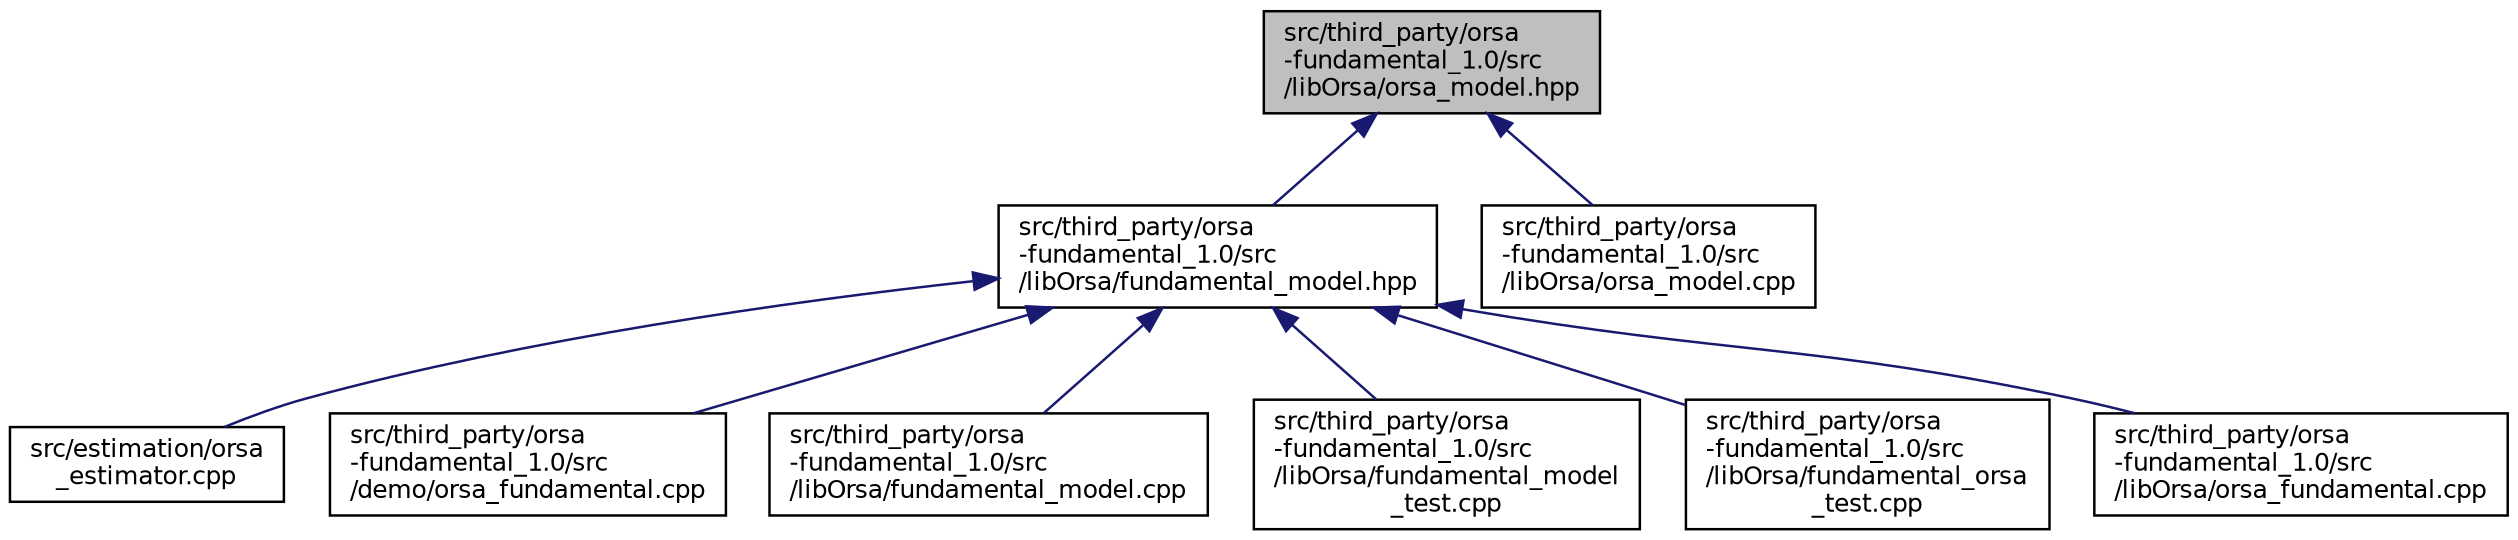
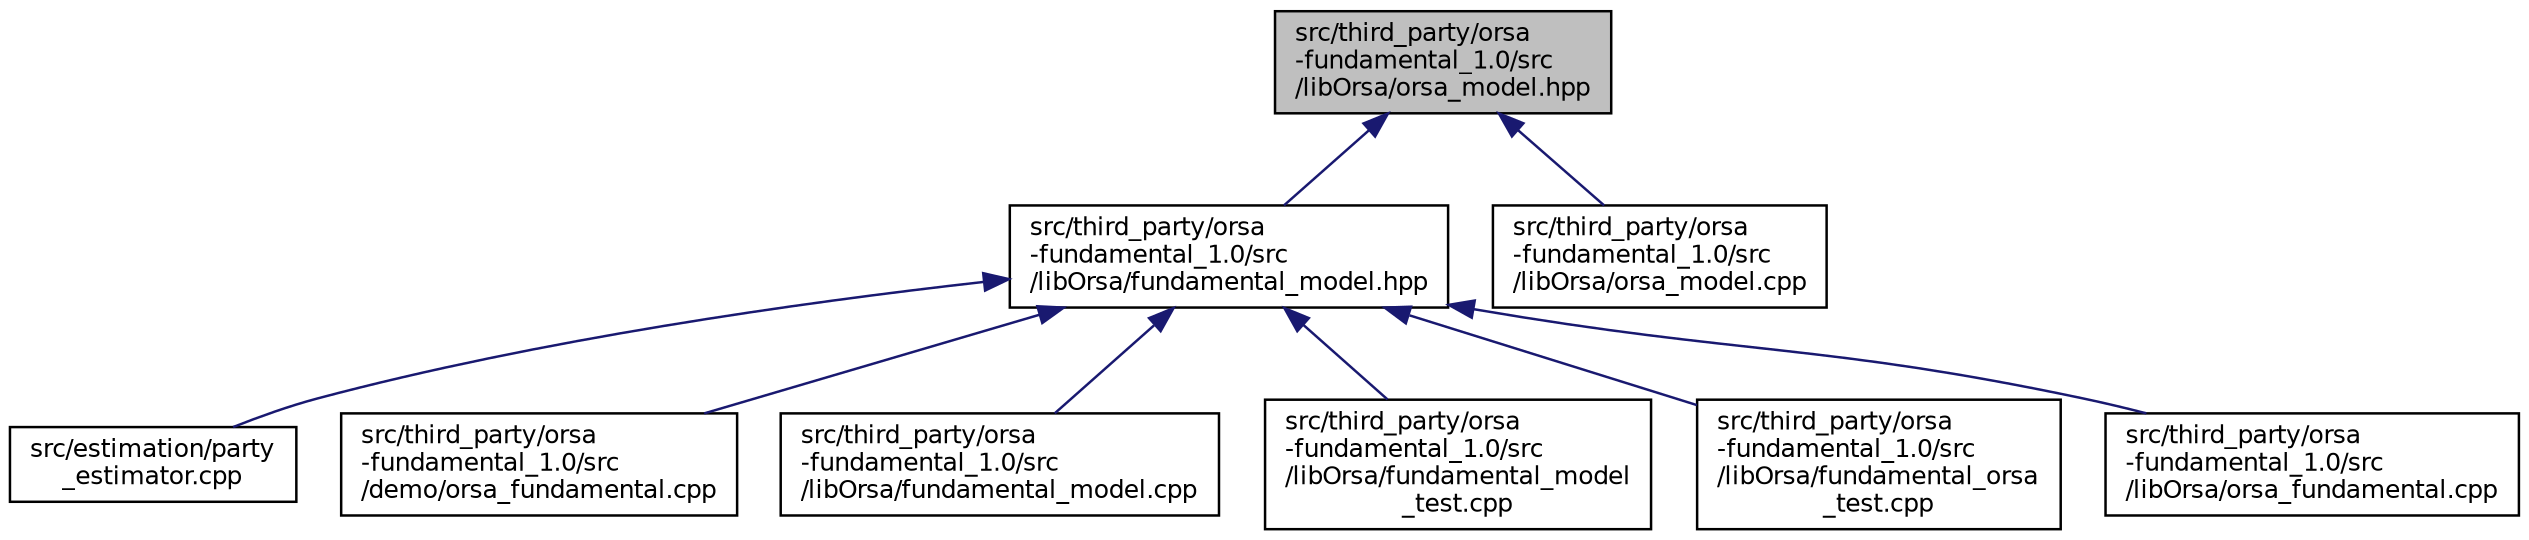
  digraph {
    node [color=black fillcolor=white fontname=Helvetica fontsize=10 shape=record style=filled]
    edge [color=midnightblue dir=back fontname=Helvetica fontsize=10 labelfontname=Helvetica labelfontsize=10 style=solid]
    n1 [fillcolor=grey75 fontcolor=black height=0.2 label="src/third_party/orsa\l-fundamental_1.0/src\l/libOrsa/orsa_model.hpp" width=0.4]
    n2 [height=0.2 label="src/third_party/orsa\l-fundamental_1.0/src\l/libOrsa/fundamental_model.hpp" width=0.4]
    n3 [height=0.2 label="src/third_party/orsa\l-fundamental_1.0/src\l/libOrsa/orsa_model.cpp" width=0.4]
-   n4 [height=0.2 label="src/estimation/orsa\l_estimator.cpp" width=0.4]
+   n4 [height=0.2 label="src/estimation/party\l_estimator.cpp" width=0.4]
    n5 [height=0.2 label="src/third_party/orsa\l-fundamental_1.0/src\l/demo/orsa_fundamental.cpp" width=0.4]
    n6 [height=0.2 label="src/third_party/orsa\l-fundamental_1.0/src\l/libOrsa/fundamental_model.cpp" width=0.4]
    n7 [height=0.2 label="src/third_party/orsa\l-fundamental_1.0/src\l/libOrsa/fundamental_model\l_test.cpp" width=0.4]
    n8 [height=0.2 label="src/third_party/orsa\l-fundamental_1.0/src\l/libOrsa/fundamental_orsa\l_test.cpp" width=0.4]
    n9 [height=0.2 label="src/third_party/orsa\l-fundamental_1.0/src\l/libOrsa/orsa_fundamental.cpp" width=0.4]
    n1 -> n2
    n1 -> n3
    n2 -> n4
    n2 -> n5
    n2 -> n6
    n2 -> n7
    n2 -> n8
    n2 -> n9
  }
